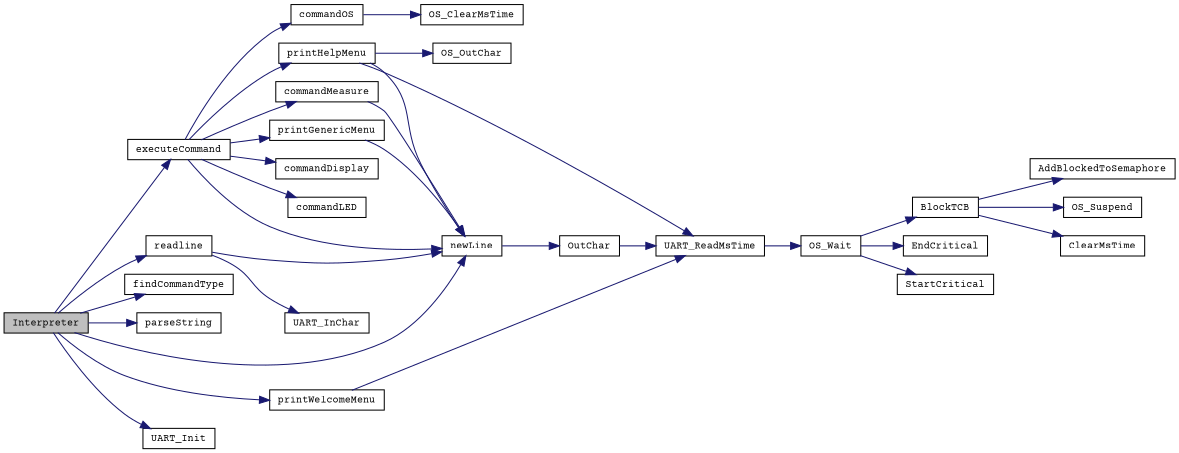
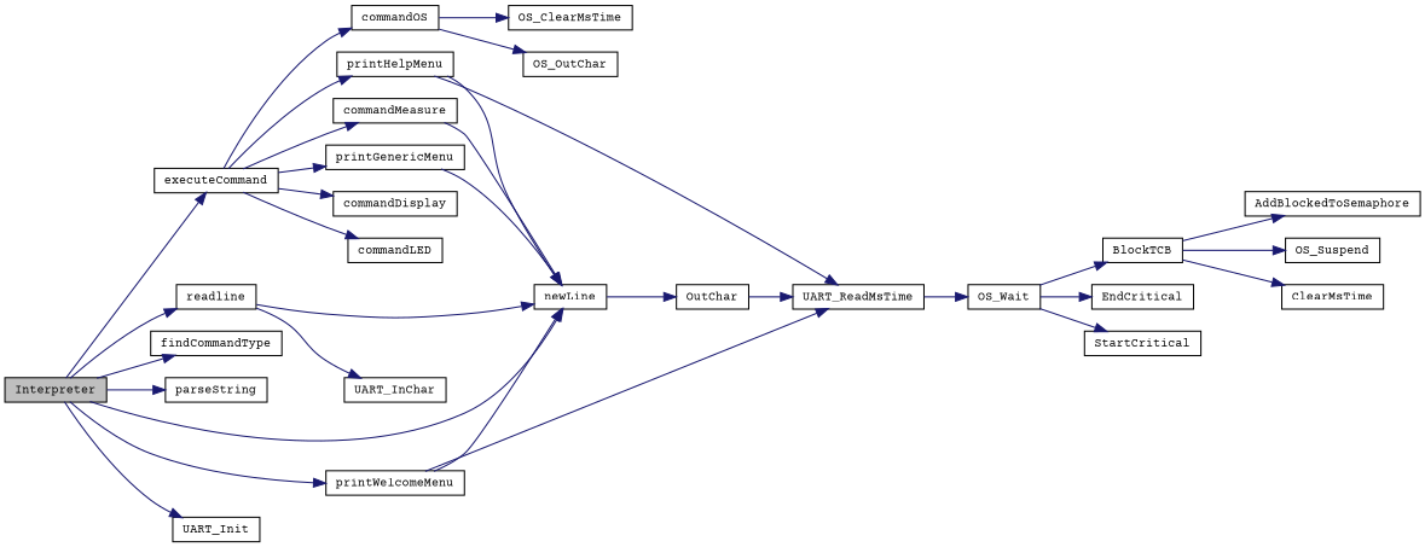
  digraph {
    fontname="Courier Prime"
    rankdir=LR
    node [color=black fillcolor=white fontname="Courier Prime" fontsize=10 shape=record style=filled]
    edge [color=midnightblue fontname="Courier Prime" fontsize=10 labelfontname=Helvetica labelfontsize=10 style=solid]
    n1 [fillcolor=grey75 fontcolor=black height=0.2 label=Interpreter width=0.4]
    n2 [height=0.2 label=executeCommand width=0.4]
    n3 [height=0.2 label=newLine width=0.4]
    n4 [height=0.2 label=findCommandType width=0.4]
    n5 [height=0.2 label=parseString width=0.4]
    n6 [height=0.2 label=printWelcomeMenu width=0.4]
    n7 [height=0.2 label=readline width=0.4]
    n8 [height=0.2 label=UART_Init width=0.4]
    n9 [height=0.2 label=commandDisplay width=0.4]
    n10 [height=0.2 label=commandLED width=0.4]
    n11 [height=0.2 label=commandMeasure width=0.4]
    n12 [height=0.2 label=commandOS width=0.4]
    n13 [height=0.2 label=printGenericMenu width=0.4]
    n14 [height=0.2 label=printHelpMenu width=0.4]
    n15 [height=0.2 label=OutChar width=0.4]
    n16 [height=0.2 label=UART_ReadMsTime width=0.4]
    n17 [height=0.2 label=UART_InChar width=0.4]
    n18 [height=0.2 label=OS_ClearMsTime width=0.4]
    n19 [height=0.2 label=OS_OutChar width=0.4]
    n20 [height=0.2 label=OS_Wait width=0.4]
    n21 [height=0.2 label=BlockTCB width=0.4]
    n22 [height=0.2 label=EndCritical width=0.4]
    n23 [height=0.2 label=StartCritical width=0.4]
    n24 [height=0.2 label=AddBlockedToSemaphore width=0.4]
    n25 [height=0.2 label=OS_Suspend width=0.4]
    n26 [height=0.2 label=ClearMsTime width=0.4]
    n1 -> n2
    n1 -> n3
    n1 -> n4
    n1 -> n5
    n1 -> n6
    n1 -> n7
    n1 -> n8
    n2 -> n9
    n2 -> n10
    n2 -> n11
    n2 -> n12
    n2 -> n13
    n2 -> n14
    n3 -> n15
-   n2 -> n3
+   n6 -> n3
    n6 -> n16
    n7 -> n3
    n7 -> n17
    n11 -> n3
    n12 -> n18
-   n14 -> n19
+   n12 -> n19
    n13 -> n3
    n14 -> n3
    n14 -> n16
    n15 -> n16
    n16 -> n20
    n20 -> n21
    n20 -> n22
    n20 -> n23
    n21 -> n24
    n21 -> n25
    n21 -> n26
  }
